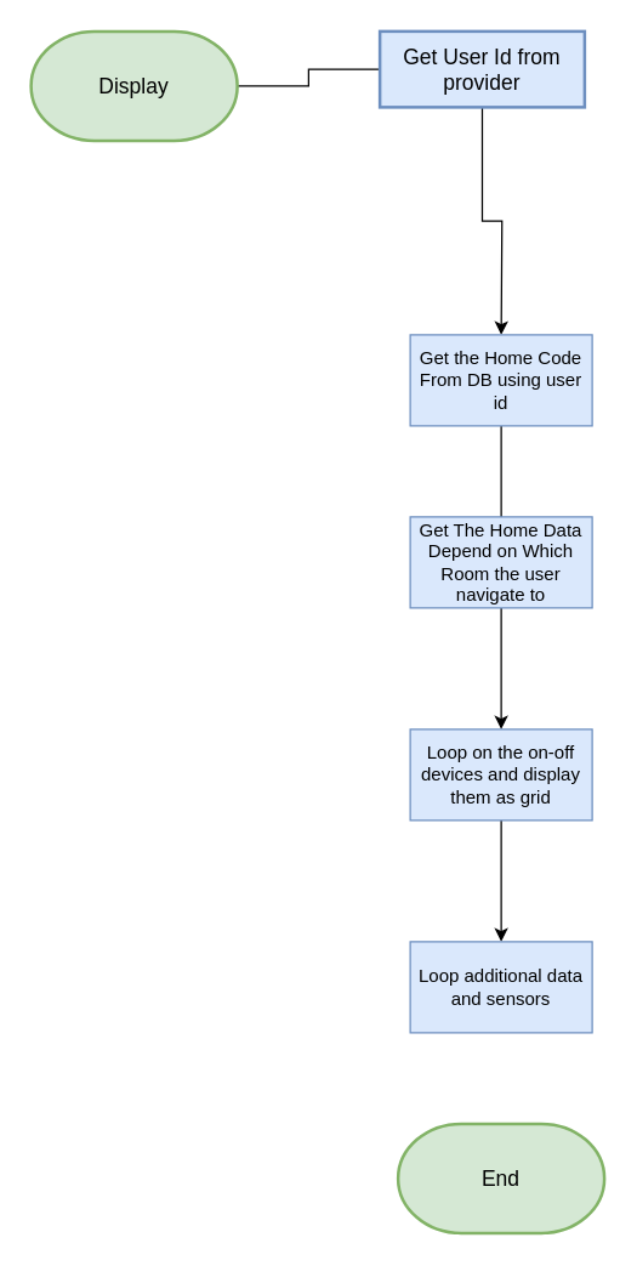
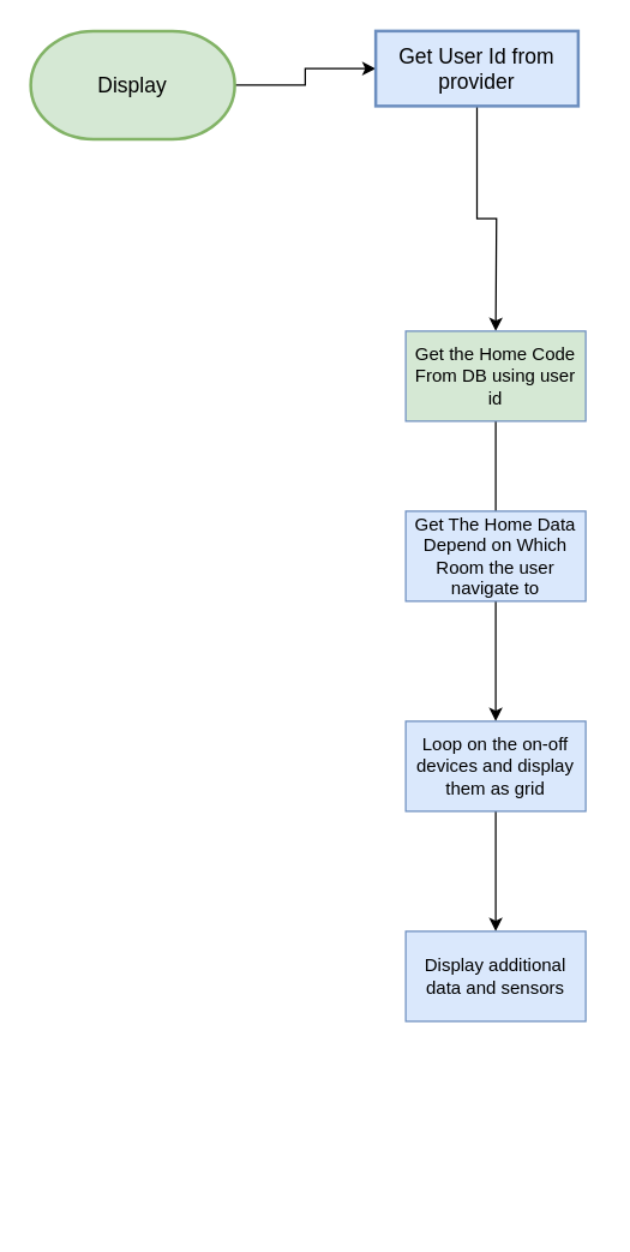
  <mxCell id="0" />
  <mxCell id="1" parent="0" />
- <mxCell id="2" value="" style="edgeStyle=orthogonalEdgeStyle;rounded=0;orthogonalLoop=1;jettySize=auto;html=1;endArrow=none;" edge="1" parent="1" source="3" target="5"><mxGeometry relative="1" as="geometry" /></mxCell>
+ <mxCell id="2" value="" style="edgeStyle=orthogonalEdgeStyle;rounded=0;orthogonalLoop=1;jettySize=auto;html=1;" edge="1" parent="1" source="3" target="5"><mxGeometry relative="1" as="geometry" /></mxCell>
  <mxCell id="3" value="Display" style="fontSize=14;zwfType=basicShape;strokeWidth=2;html=1;shape=mxgraph.flowchart.terminator;whiteSpace=wrap;strokeColor=#82b366;fillColor=#d5e8d4;" vertex="1" parent="1"><mxGeometry x="20" y="20" width="136" height="72" as="geometry" /></mxCell>
  <mxCell id="4" value="" style="edgeStyle=orthogonalEdgeStyle;rounded=0;orthogonalLoop=1;jettySize=auto;html=1;" edge="1" parent="1" source="5"><mxGeometry relative="1" as="geometry"><mxPoint x="330" y="220" as="targetPoint" /></mxGeometry></mxCell>
  <mxCell id="5" value="Get User Id from provider" style="fontSize=14;zwfType=basicShape;rounded=0;strokeWidth=2;strokeColor=#6c8ebf;whiteSpace=wrap;html=1;fillColor=#dae8fc;" vertex="1" parent="1"><mxGeometry x="250" y="20" width="135" height="50" as="geometry" /></mxCell>
  <mxCell id="6" style="edgeStyle=orthogonalEdgeStyle;rounded=0;orthogonalLoop=1;jettySize=auto;html=1;exitX=0.5;exitY=1;exitDx=0;exitDy=0;" edge="1" parent="1" source="7"><mxGeometry relative="1" as="geometry"><mxPoint x="330" y="350" as="targetPoint" /></mxGeometry></mxCell>
- <mxCell id="7" value="Get the Home Code From DB using user id" style="rounded=0;whiteSpace=wrap;html=1;fillColor=#dae8fc;strokeColor=#6c8ebf;" vertex="1" parent="1"><mxGeometry x="270" y="220" width="120" height="60" as="geometry" /></mxCell>
+ <mxCell id="7" value="Get the Home Code From DB using user id" style="rounded=0;whiteSpace=wrap;html=1;fillColor=#d5e8d4;strokeColor=#6c8ebf;" vertex="1" parent="1"><mxGeometry x="270" y="220" width="120" height="60" as="geometry" /></mxCell>
  <mxCell id="8" value="" style="edgeStyle=orthogonalEdgeStyle;rounded=0;orthogonalLoop=1;jettySize=auto;html=1;" edge="1" parent="1" source="9" target="11"><mxGeometry relative="1" as="geometry" /></mxCell>
  <mxCell id="9" value="Get The Home Data Depend on Which Room the user navigate to" style="rounded=0;whiteSpace=wrap;html=1;fillColor=#dae8fc;strokeColor=#6c8ebf;" vertex="1" parent="1"><mxGeometry x="270" y="340" width="120" height="60" as="geometry" /></mxCell>
  <mxCell id="10" value="" style="edgeStyle=orthogonalEdgeStyle;rounded=0;orthogonalLoop=1;jettySize=auto;html=1;" edge="1" parent="1" source="11" target="12"><mxGeometry relative="1" as="geometry" /></mxCell>
  <mxCell id="11" value="Loop on the on-off devices and display them as grid" style="whiteSpace=wrap;html=1;fillColor=#dae8fc;strokeColor=#6c8ebf;rounded=0;" vertex="1" parent="1"><mxGeometry x="270" y="480" width="120" height="60" as="geometry" /></mxCell>
- <mxCell id="12" value="Loop&amp;nbsp;additional data and sensors" style="whiteSpace=wrap;html=1;fillColor=#dae8fc;strokeColor=#6c8ebf;rounded=0;" vertex="1" parent="1"><mxGeometry x="270" y="620" width="120" height="60" as="geometry" /></mxCell>
- <mxCell id="13" value="End" style="fontSize=14;zwfType=basicShape;strokeWidth=2;html=1;shape=mxgraph.flowchart.terminator;whiteSpace=wrap;strokeColor=#82b366;fillColor=#d5e8d4;" vertex="1" parent="1"><mxGeometry x="262" y="740" width="136" height="72" as="geometry" /></mxCell>
+ <mxCell id="12" value="Display&amp;nbsp;additional data and sensors" style="whiteSpace=wrap;html=1;fillColor=#dae8fc;strokeColor=#6c8ebf;rounded=0;" vertex="1" parent="1"><mxGeometry x="270" y="620" width="120" height="60" as="geometry" /></mxCell>
